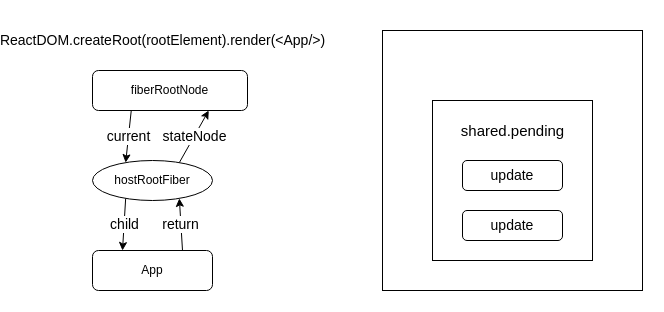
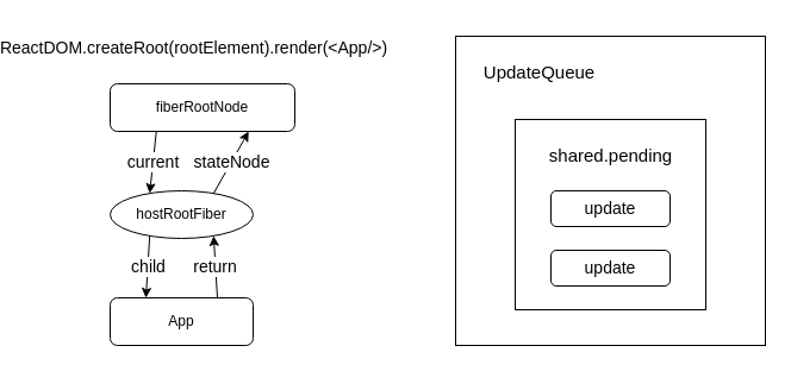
  <mxCell id="0" />
  <mxCell id="1" parent="0" />
  <mxCell id="2" value="current" style="edgeStyle=none;html=1;exitX=0.25;exitY=1;exitDx=0;exitDy=0;entryX=0.25;entryY=0;entryDx=0;entryDy=0;fontSize=14;" edge="1" parent="1" source="3" target="6"><mxGeometry relative="1" as="geometry" /></mxCell>
  <mxCell id="3" value="fiberRootNode" style="rounded=1;whiteSpace=wrap;html=1;" vertex="1" parent="1"><mxGeometry x="20" y="70" width="155" height="40" as="geometry" /></mxCell>
  <mxCell id="4" value="stateNode" style="edgeStyle=none;html=1;exitX=0.75;exitY=0;exitDx=0;exitDy=0;entryX=0.75;entryY=1;entryDx=0;entryDy=0;fontSize=14;" edge="1" parent="1" source="6" target="3"><mxGeometry relative="1" as="geometry" /></mxCell>
  <mxCell id="5" value="child" style="edgeStyle=none;html=1;exitX=0.25;exitY=1;exitDx=0;exitDy=0;entryX=0.25;entryY=0;entryDx=0;entryDy=0;fontSize=14;" edge="1" parent="1" source="6" target="8"><mxGeometry relative="1" as="geometry" /></mxCell>
  <mxCell id="6" value="hostRootFiber" style="ellipse;whiteSpace=wrap;html=1;" vertex="1" parent="1"><mxGeometry x="20" y="160" width="120" height="40" as="geometry" /></mxCell>
  <mxCell id="7" value="return" style="edgeStyle=none;html=1;exitX=0.75;exitY=0;exitDx=0;exitDy=0;entryX=0.75;entryY=1;entryDx=0;entryDy=0;fontSize=14;" edge="1" parent="1" source="8" target="6"><mxGeometry relative="1" as="geometry" /></mxCell>
  <mxCell id="8" value="App" style="rounded=1;whiteSpace=wrap;html=1;" vertex="1" parent="1"><mxGeometry x="20" y="250" width="120" height="40" as="geometry" /></mxCell>
  <mxCell id="9" value="ReactDOM.createRoot(rootElement).render(&amp;lt;App/&amp;gt;)" style="text;strokeColor=none;fillColor=none;html=1;fontSize=14;fontStyle=0;verticalAlign=middle;align=center;" vertex="1" parent="1"><mxGeometry x="40" y="20" width="100" height="40" as="geometry" /></mxCell>
  <mxCell id="10" value="" style="whiteSpace=wrap;html=1;aspect=fixed;fontSize=14;" vertex="1" parent="1"><mxGeometry x="310" y="30" width="260" height="260" as="geometry" /></mxCell>
  <mxCell id="11" value="" style="whiteSpace=wrap;html=1;aspect=fixed;fontSize=14;" vertex="1" parent="1"><mxGeometry x="360" y="100" width="160" height="160" as="geometry" /></mxCell>
  <mxCell id="12" value="update" style="rounded=1;whiteSpace=wrap;html=1;fontSize=14;" vertex="1" parent="1"><mxGeometry x="390" y="160" width="100" height="30" as="geometry" /></mxCell>
  <mxCell id="13" value="update" style="rounded=1;whiteSpace=wrap;html=1;fontSize=14;" vertex="1" parent="1"><mxGeometry x="390" y="210" width="100" height="30" as="geometry" /></mxCell>
  <mxCell id="14" value="shared.pending" style="text;strokeColor=none;fillColor=none;html=1;fontSize=15;fontStyle=0;verticalAlign=middle;align=center;" vertex="1" parent="1"><mxGeometry x="390" y="110" width="100" height="40" as="geometry" /></mxCell>
+ <mxCell id="15" value="UpdateQueue" style="text;strokeColor=none;fillColor=none;html=1;fontSize=15;fontStyle=0;verticalAlign=middle;align=center;" vertex="1" parent="1"><mxGeometry x="330" y="40" width="100" height="40" as="geometry" /></mxCell>
